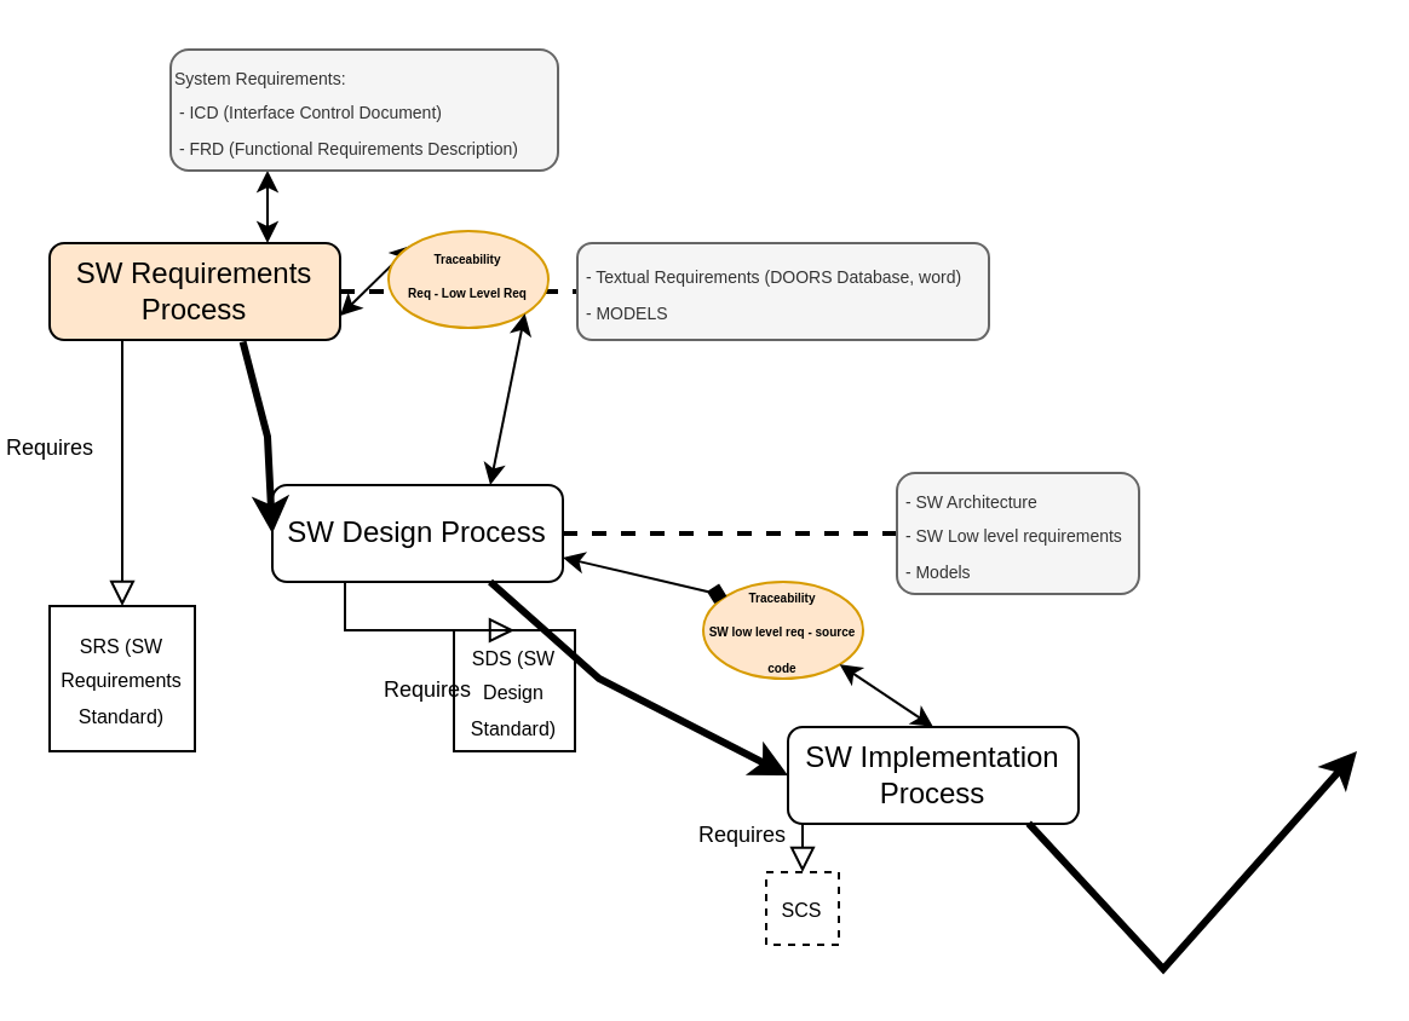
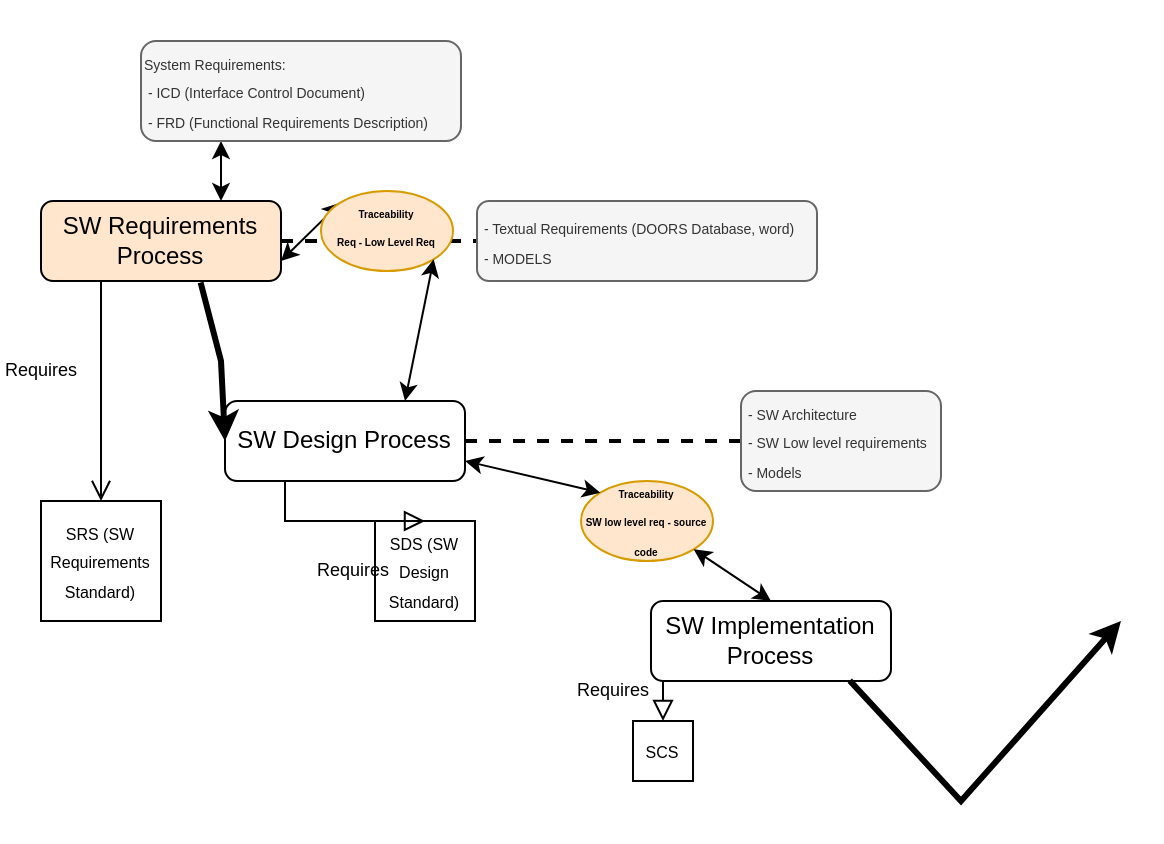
  <mxCell id="0" />
  <mxCell id="1" parent="0" />
- <mxCell id="2" value="&lt;font style=&quot;font-size: 9px;&quot;&gt;Requires&lt;/font&gt;" style="rounded=0;html=1;jettySize=auto;orthogonalLoop=1;fontSize=11;endArrow=block;endFill=0;endSize=8;strokeWidth=1;shadow=0;labelBackgroundColor=none;edgeStyle=orthogonalEdgeStyle;entryX=0.5;entryY=0;entryDx=0;entryDy=0;exitX=0.25;exitY=1;exitDx=0;exitDy=0;" parent="1" source="3" target="5" edge="1"><mxGeometry x="-0.2" y="-30" relative="1" as="geometry"><mxPoint as="offset" /></mxGeometry></mxCell>
+ <mxCell id="2" value="&lt;font style=&quot;font-size: 9px;&quot;&gt;Requires&lt;/font&gt;" style="rounded=0;html=1;jettySize=auto;orthogonalLoop=1;fontSize=11;endArrow=open;endFill=0;endSize=8;strokeWidth=1;shadow=0;labelBackgroundColor=none;edgeStyle=orthogonalEdgeStyle;entryX=0.5;entryY=0;entryDx=0;entryDy=0;exitX=0.25;exitY=1;exitDx=0;exitDy=0;" parent="1" source="3" target="5" edge="1"><mxGeometry x="-0.2" y="-30" relative="1" as="geometry"><mxPoint as="offset" /></mxGeometry></mxCell>
  <mxCell id="3" value="SW Requirements Process" style="rounded=1;whiteSpace=wrap;html=1;fontSize=12;glass=0;strokeWidth=1;shadow=0;fillColor=#ffe6cc;" parent="1" vertex="1"><mxGeometry x="20" y="100" width="120" height="40" as="geometry" /></mxCell>
  <mxCell id="4" value="SW Design Process" style="rounded=1;whiteSpace=wrap;html=1;fontSize=12;glass=0;strokeWidth=1;shadow=0;" parent="1" vertex="1"><mxGeometry x="112" y="200" width="120" height="40" as="geometry" /></mxCell>
  <mxCell id="5" value="&lt;font style=&quot;font-size: 8px;&quot;&gt;SRS (SW Requirements Standard)&lt;/font&gt;" style="whiteSpace=wrap;html=1;aspect=fixed;" parent="1" vertex="1"><mxGeometry x="20" y="250" width="60" height="60" as="geometry" /></mxCell>
  <mxCell id="6" value="" style="endArrow=classic;html=1;rounded=0;exitX=0.665;exitY=1.019;exitDx=0;exitDy=0;exitPerimeter=0;entryX=0;entryY=0.5;entryDx=0;entryDy=0;fontSize=11;fontStyle=0;strokeWidth=3;" parent="1" source="3" target="4" edge="1"><mxGeometry width="50" height="50" relative="1" as="geometry"><mxPoint x="190" y="220" as="sourcePoint" /><mxPoint x="240" y="170" as="targetPoint" /><Array as="points"><mxPoint x="110" y="180" /></Array></mxGeometry></mxCell>
  <mxCell id="7" value="&lt;span style=&quot;font-size: 8px;&quot;&gt;SDS (SW Design Standard)&lt;/span&gt;" style="whiteSpace=wrap;html=1;aspect=fixed;" parent="1" vertex="1"><mxGeometry x="187" y="260" width="50" height="50" as="geometry" /></mxCell>
  <mxCell id="8" value="Requires" style="rounded=0;html=1;jettySize=auto;orthogonalLoop=1;fontSize=9;endArrow=block;endFill=0;endSize=8;strokeWidth=1;shadow=0;labelBackgroundColor=none;edgeStyle=orthogonalEdgeStyle;entryX=0.5;entryY=0;entryDx=0;entryDy=0;exitX=0.25;exitY=1;exitDx=0;exitDy=0;" parent="1" source="4" target="7" edge="1"><mxGeometry x="0.2" y="-25" relative="1" as="geometry"><mxPoint x="67" y="170" as="sourcePoint" /><mxPoint x="67" y="220" as="targetPoint" /><mxPoint as="offset" /></mxGeometry></mxCell>
  <mxCell id="9" value="SW Implementation Process" style="rounded=1;whiteSpace=wrap;html=1;fontSize=12;glass=0;strokeWidth=1;shadow=0;" parent="1" vertex="1"><mxGeometry x="325" y="300" width="120" height="40" as="geometry" /></mxCell>
- <mxCell id="10" value="" style="endArrow=classic;html=1;rounded=0;entryX=0;entryY=0.5;entryDx=0;entryDy=0;fontSize=11;fontStyle=0;strokeWidth=3;exitX=0.75;exitY=1;exitDx=0;exitDy=0;" parent="1" source="4" target="9" edge="1"><mxGeometry width="50" height="50" relative="1" as="geometry"><mxPoint x="227" y="240" as="sourcePoint" /><mxPoint x="367" y="269" as="targetPoint" /><Array as="points"><mxPoint x="247" y="280" /></Array></mxGeometry></mxCell>
- <mxCell id="11" value="&lt;span style=&quot;font-size: 8px;&quot;&gt;SCS&lt;/span&gt;" style="whiteSpace=wrap;html=1;aspect=fixed;dashed=1;" parent="1" vertex="1"><mxGeometry x="316" y="360" width="30" height="30" as="geometry" /></mxCell>
+ <mxCell id="11" value="&lt;span style=&quot;font-size: 8px;&quot;&gt;SCS&lt;/span&gt;" style="whiteSpace=wrap;html=1;aspect=fixed;" parent="1" vertex="1"><mxGeometry x="316" y="360" width="30" height="30" as="geometry" /></mxCell>
  <mxCell id="12" value="Requires" style="rounded=0;html=1;jettySize=auto;orthogonalLoop=1;fontSize=9;endArrow=block;endFill=0;endSize=8;strokeWidth=1;shadow=0;labelBackgroundColor=none;edgeStyle=orthogonalEdgeStyle;entryX=0.5;entryY=0;entryDx=0;entryDy=0;exitX=0.25;exitY=1;exitDx=0;exitDy=0;" parent="1" source="9" target="11" edge="1"><mxGeometry x="0.31" y="-25" relative="1" as="geometry"><mxPoint x="230" y="270" as="sourcePoint" /><mxPoint x="230" y="320" as="targetPoint" /><mxPoint as="offset" /></mxGeometry></mxCell>
  <mxCell id="13" value="" style="endArrow=none;dashed=1;html=1;rounded=0;exitX=1;exitY=0.5;exitDx=0;exitDy=0;strokeWidth=2;entryX=0;entryY=0.5;entryDx=0;entryDy=0;" parent="1" source="3" target="14" edge="1"><mxGeometry width="50" height="50" relative="1" as="geometry"><mxPoint x="190" y="260" as="sourcePoint" /><mxPoint x="280" y="120" as="targetPoint" /></mxGeometry></mxCell>
  <mxCell id="14" value="&lt;font style=&quot;font-size: 7px;&quot;&gt;&amp;nbsp;- Textual Requirements (DOORS Database, word)&lt;/font&gt;&lt;div&gt;&lt;font style=&quot;font-size: 7px;&quot;&gt;&amp;nbsp;- MODELS&lt;/font&gt;&lt;/div&gt;" style="rounded=1;whiteSpace=wrap;html=1;align=left;fillColor=#f5f5f5;strokeColor=#666666;fontColor=#333333;horizontal=1;" parent="1" vertex="1"><mxGeometry x="238" y="100" width="170" height="40" as="geometry" /></mxCell>
  <mxCell id="15" value="" style="endArrow=none;dashed=1;html=1;rounded=0;strokeWidth=2;entryX=0;entryY=0.5;entryDx=0;entryDy=0;exitX=1;exitY=0.5;exitDx=0;exitDy=0;" parent="1" source="4" target="16" edge="1"><mxGeometry width="50" height="50" relative="1" as="geometry"><mxPoint x="270" y="220" as="sourcePoint" /><mxPoint x="380" y="220" as="targetPoint" /></mxGeometry></mxCell>
  <mxCell id="16" value="&lt;font style=&quot;font-size: 7px;&quot;&gt;&amp;nbsp;- SW Architecture&lt;/font&gt;&lt;div&gt;&lt;font style=&quot;font-size: 7px;&quot;&gt;&amp;nbsp;- SW Low level requirements&lt;/font&gt;&lt;/div&gt;&lt;div&gt;&lt;font style=&quot;font-size: 7px;&quot;&gt;&amp;nbsp;- Models&lt;/font&gt;&lt;/div&gt;" style="rounded=1;whiteSpace=wrap;html=1;align=left;fillColor=#f5f5f5;strokeColor=#666666;fontColor=#333333;horizontal=1;" parent="1" vertex="1"><mxGeometry x="370" y="195" width="100" height="50" as="geometry" /></mxCell>
  <mxCell id="17" value="" style="endArrow=classic;startArrow=classic;html=1;rounded=0;entryX=1;entryY=0.75;entryDx=0;entryDy=0;exitX=0;exitY=0;exitDx=0;exitDy=0;" parent="1" source="19" target="3" edge="1"><mxGeometry width="50" height="50" relative="1" as="geometry"><mxPoint x="220" y="190" as="sourcePoint" /><mxPoint x="270" y="140" as="targetPoint" /><Array as="points" /></mxGeometry></mxCell>
  <mxCell id="18" value="&lt;font style=&quot;font-size: 5px;&quot;&gt;&lt;b&gt;Traceability&lt;/b&gt;&lt;/font&gt;&lt;div&gt;&lt;font style=&quot;font-size: 5px;&quot;&gt;&lt;b&gt;SW low level req - source code&lt;/b&gt;&lt;/font&gt;&lt;/div&gt;" style="ellipse;whiteSpace=wrap;html=1;horizontal=1;verticalAlign=middle;spacing=1;spacingTop=-3;fillColor=#ffe6cc;strokeColor=#d79b00;" parent="1" vertex="1"><mxGeometry x="290" y="240" width="66" height="40" as="geometry" /></mxCell>
  <mxCell id="19" value="&lt;font style=&quot;font-size: 5px;&quot;&gt;&lt;b&gt;Traceability&lt;/b&gt;&lt;/font&gt;&lt;div&gt;&lt;b style=&quot;font-size: 5px; background-color: transparent; color: light-dark(rgb(0, 0, 0), rgb(255, 255, 255));&quot;&gt;Req - Low Level Req&lt;/b&gt;&lt;/div&gt;" style="ellipse;whiteSpace=wrap;html=1;horizontal=1;verticalAlign=top;spacing=1;spacingTop=-3;fillColor=#ffe6cc;strokeColor=#d79b00;" parent="1" vertex="1"><mxGeometry x="160" y="95" width="66" height="40" as="geometry" /></mxCell>
  <mxCell id="20" value="" style="endArrow=classic;startArrow=classic;html=1;rounded=0;entryX=1;entryY=1;entryDx=0;entryDy=0;exitX=0.75;exitY=0;exitDx=0;exitDy=0;" parent="1" source="4" target="19" edge="1"><mxGeometry width="50" height="50" relative="1" as="geometry"><mxPoint x="200" y="240" as="sourcePoint" /><mxPoint x="250" y="190" as="targetPoint" /></mxGeometry></mxCell>
- <mxCell id="21" value="" style="endArrow=diamond;startArrow=classic;html=1;rounded=0;entryX=0;entryY=0;entryDx=0;entryDy=0;exitX=1;exitY=0.75;exitDx=0;exitDy=0;" parent="1" source="4" target="18" edge="1"><mxGeometry width="50" height="50" relative="1" as="geometry"><mxPoint x="280" y="310" as="sourcePoint" /><mxPoint x="330" y="260" as="targetPoint" /></mxGeometry></mxCell>
+ <mxCell id="21" value="" style="endArrow=classic;startArrow=classic;html=1;rounded=0;entryX=0;entryY=0;entryDx=0;entryDy=0;exitX=1;exitY=0.75;exitDx=0;exitDy=0;" parent="1" source="4" target="18" edge="1"><mxGeometry width="50" height="50" relative="1" as="geometry"><mxPoint x="280" y="310" as="sourcePoint" /><mxPoint x="330" y="260" as="targetPoint" /></mxGeometry></mxCell>
  <mxCell id="22" value="" style="endArrow=classic;startArrow=classic;html=1;rounded=0;entryX=1;entryY=1;entryDx=0;entryDy=0;exitX=0.5;exitY=0;exitDx=0;exitDy=0;" parent="1" source="9" target="18" edge="1"><mxGeometry width="50" height="50" relative="1" as="geometry"><mxPoint x="250" y="350" as="sourcePoint" /><mxPoint x="300" y="300" as="targetPoint" /></mxGeometry></mxCell>
  <mxCell id="23" value="" style="endArrow=classic;html=1;rounded=0;fontSize=11;fontStyle=0;strokeWidth=3;exitX=0.828;exitY=0.995;exitDx=0;exitDy=0;exitPerimeter=0;" parent="1" source="9" edge="1"><mxGeometry width="50" height="50" relative="1" as="geometry"><mxPoint x="410" y="340" as="sourcePoint" /><mxPoint x="560" y="310" as="targetPoint" /><Array as="points"><mxPoint x="480" y="400" /></Array></mxGeometry></mxCell>
  <mxCell id="24" value="" style="endArrow=classic;startArrow=classic;html=1;rounded=0;exitX=0.25;exitY=1;exitDx=0;exitDy=0;" parent="1" source="25" edge="1"><mxGeometry width="50" height="50" relative="1" as="geometry"><mxPoint x="110" y="60" as="sourcePoint" /><mxPoint x="110" y="100" as="targetPoint" /><Array as="points" /></mxGeometry></mxCell>
  <mxCell id="25" value="&lt;font style=&quot;font-size: 7px;&quot;&gt;System Requirements:&lt;/font&gt;&lt;div&gt;&lt;font style=&quot;font-size: 7px;&quot;&gt;&amp;nbsp;- ICD (Interface Control Document)&lt;/font&gt;&lt;/div&gt;&lt;div&gt;&lt;font style=&quot;font-size: 7px;&quot;&gt;&amp;nbsp;- FRD (Functional Requirements Description)&lt;/font&gt;&lt;/div&gt;" style="rounded=1;whiteSpace=wrap;html=1;align=left;fillColor=#f5f5f5;strokeColor=#666666;fontColor=#333333;horizontal=1;verticalAlign=middle;" parent="1" vertex="1"><mxGeometry x="70" width="160" height="50" as="geometry" y="20" /></mxCell>
